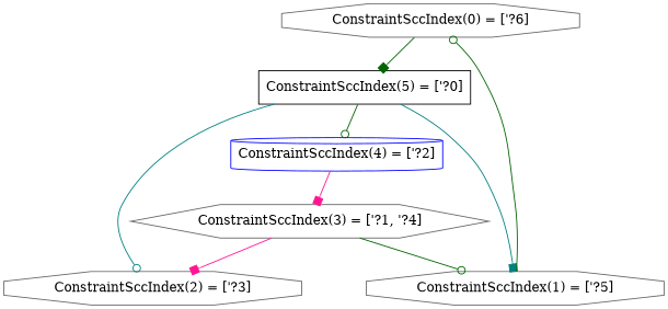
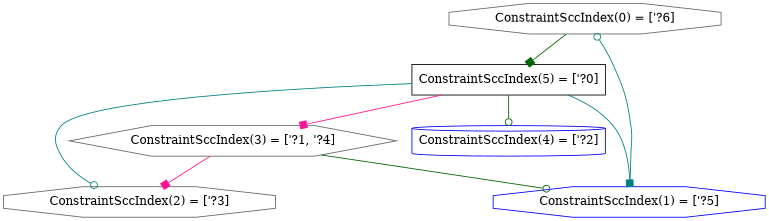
  digraph {
    node [color=gray40 shape=octagon]
    edge [arrowhead=box color=darkgreen]
    n1 [label="ConstraintSccIndex(0) = [\'?6]"]
    n2 [color=black label="ConstraintSccIndex(5) = [\'?0]" shape=box]
-   n3 [label="ConstraintSccIndex(1) = [\'?5]"]
+   n3 [color=blue label="ConstraintSccIndex(1) = [\'?5]"]
    n4 [label="ConstraintSccIndex(2) = [\'?3]"]
    n5 [label="ConstraintSccIndex(3) = [\'?1, \'?4]" shape=hexagon]
    n6 [color=blue label="ConstraintSccIndex(4) = [\'?2]" shape=cylinder]
    n1 -> n2
    n2 -> n3 [color=teal]
    n2 -> n4 [arrowhead=odot color=teal]
-   n6 -> n5 [color=deeppink]
+   n2 -> n5 [color=deeppink]
    n2 -> n6 [arrowhead=odot]
-   n3 -> n1 [arrowhead=odot]
+   n3 -> n1 [arrowhead=odot color=teal]
    n5 -> n3 [arrowhead=odot]
    n5 -> n4 [color=deeppink]
  }
